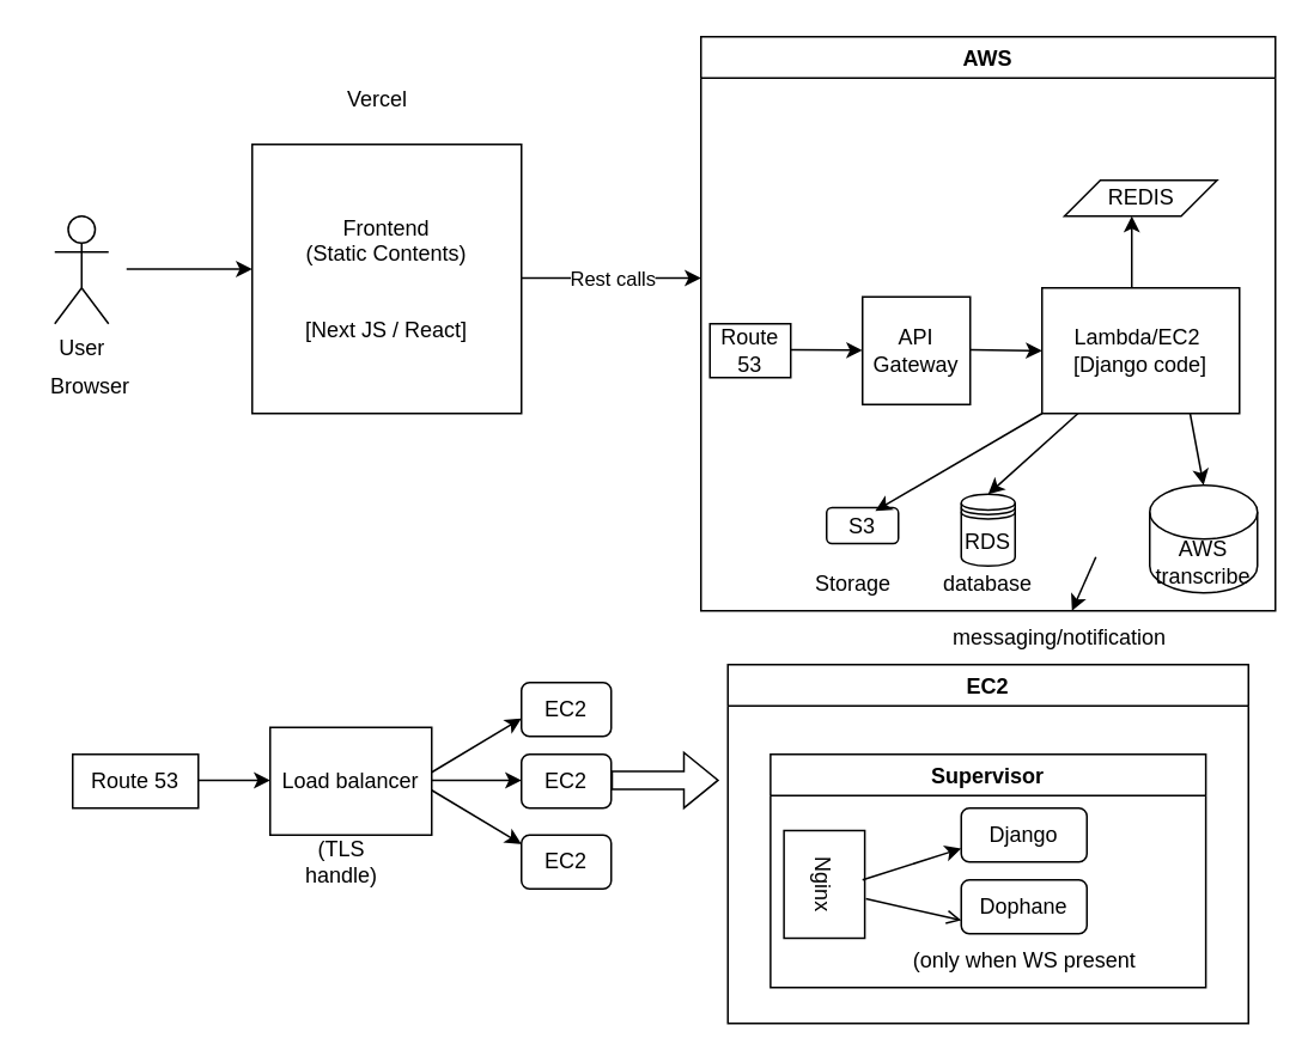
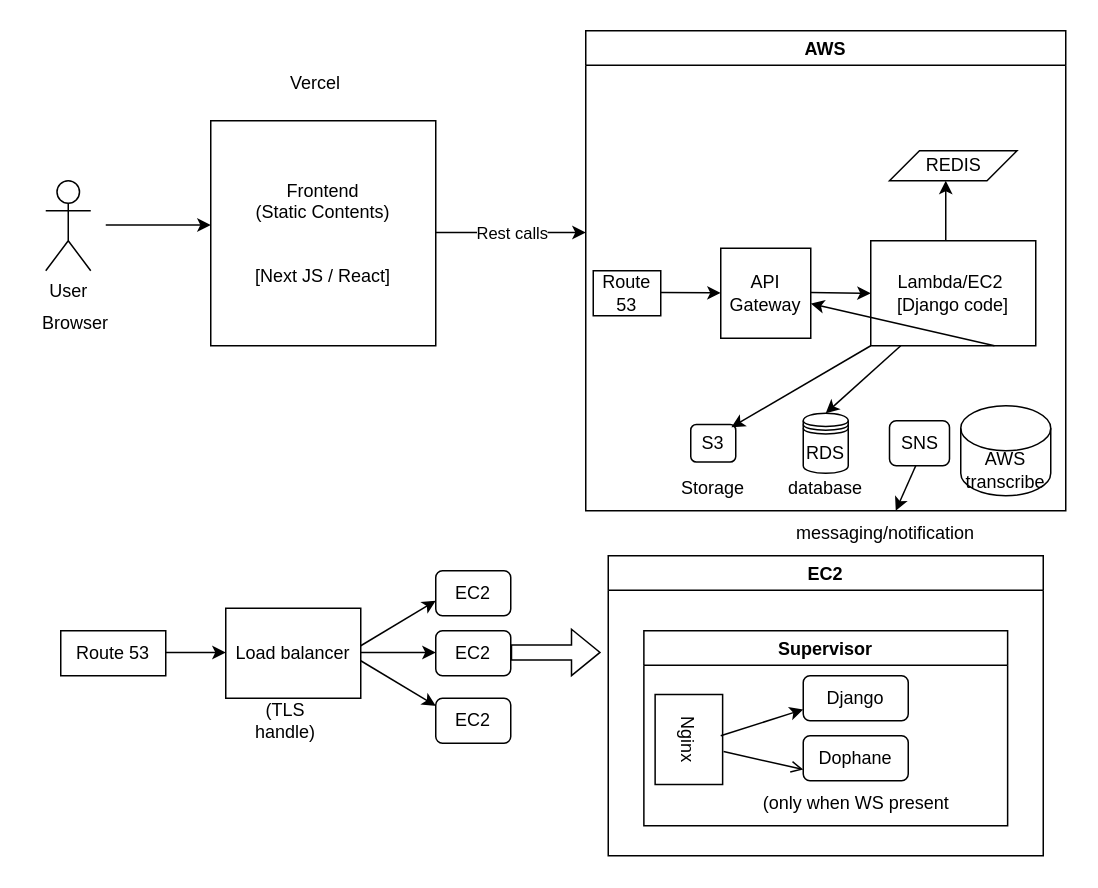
  <mxCell id="0" />
  <mxCell id="1" parent="0" />
  <mxCell id="2" value="User&lt;br&gt;" style="shape=umlActor;verticalLabelPosition=bottom;verticalAlign=top;html=1;outlineConnect=0;" vertex="1" parent="1"><mxGeometry x="30" y="120" width="30" height="60" as="geometry" /></mxCell>
  <mxCell id="3" value="" style="endArrow=classic;html=1;rounded=0;" edge="1" parent="1"><mxGeometry width="50" height="50" relative="1" as="geometry"><mxPoint x="70" y="149.5" as="sourcePoint" /><mxPoint x="140" y="149.5" as="targetPoint" /></mxGeometry></mxCell>
  <mxCell id="4" value="Browser" style="text;html=1;strokeColor=none;fillColor=none;align=center;verticalAlign=middle;whiteSpace=wrap;rounded=0;" vertex="1" parent="1"><mxGeometry x="20" y="200" width="60" height="30" as="geometry" /></mxCell>
  <mxCell id="5" value="Frontend&lt;br&gt;(Static Contents)&lt;br&gt;&lt;br&gt;&lt;br&gt;[Next JS / React]&lt;br&gt;" style="whiteSpace=wrap;html=1;aspect=fixed;" vertex="1" parent="1"><mxGeometry x="140" y="80" width="150" height="150" as="geometry" /></mxCell>
  <mxCell id="6" value="Vercel" style="text;html=1;strokeColor=none;fillColor=none;align=center;verticalAlign=middle;whiteSpace=wrap;rounded=0;" vertex="1" parent="1"><mxGeometry x="180" y="40" width="60" height="30" as="geometry" /></mxCell>
  <mxCell id="7" value="" style="endArrow=classic;html=1;rounded=0;" edge="1" parent="1"><mxGeometry relative="1" as="geometry"><mxPoint x="290" y="154.5" as="sourcePoint" /><mxPoint x="390" y="154.5" as="targetPoint" /></mxGeometry></mxCell>
  <mxCell id="8" value="Rest calls" style="edgeLabel;resizable=0;html=1;align=center;verticalAlign=middle;" connectable="0" vertex="1" parent="7"><mxGeometry relative="1" as="geometry" /></mxCell>
  <mxCell id="9" value="AWS" style="swimlane;" vertex="1" parent="1"><mxGeometry x="390" y="20" width="320" height="320" as="geometry" /></mxCell>
  <mxCell id="10" value="Route 53" style="rounded=0;whiteSpace=wrap;html=1;" vertex="1" parent="9"><mxGeometry x="5" y="160" width="45" height="30" as="geometry" /></mxCell>
  <mxCell id="11" value="" style="endArrow=classic;html=1;rounded=0;" edge="1" parent="9" target="12"><mxGeometry width="50" height="50" relative="1" as="geometry"><mxPoint x="50" y="174.5" as="sourcePoint" /><mxPoint x="80" y="175" as="targetPoint" /></mxGeometry></mxCell>
  <mxCell id="12" value="API Gateway" style="rounded=0;whiteSpace=wrap;html=1;" vertex="1" parent="9"><mxGeometry x="90" y="145" width="60" height="60" as="geometry" /></mxCell>
  <mxCell id="13" value="" style="endArrow=classic;html=1;rounded=0;" edge="1" parent="9"><mxGeometry width="50" height="50" relative="1" as="geometry"><mxPoint x="150" y="174.5" as="sourcePoint" /><mxPoint x="190" y="175" as="targetPoint" /></mxGeometry></mxCell>
  <mxCell id="14" value="Lambda/EC2&amp;nbsp;&lt;br&gt;[Django code]" style="rounded=0;whiteSpace=wrap;html=1;" vertex="1" parent="9"><mxGeometry x="190" y="140" width="110" height="70" as="geometry" /></mxCell>
  <mxCell id="15" value="" style="endArrow=classic;html=1;rounded=0;" edge="1" parent="9"><mxGeometry width="50" height="50" relative="1" as="geometry"><mxPoint x="240" y="140" as="sourcePoint" /><mxPoint x="240" y="100" as="targetPoint" /></mxGeometry></mxCell>
  <mxCell id="16" value="AWS transcribe" style="shape=cylinder3;whiteSpace=wrap;html=1;boundedLbl=1;backgroundOutline=1;size=15;" vertex="1" parent="9"><mxGeometry x="250" y="250" width="60" height="60" as="geometry" /></mxCell>
  <mxCell id="17" value="REDIS" style="shape=parallelogram;perimeter=parallelogramPerimeter;whiteSpace=wrap;html=1;fixedSize=1;" vertex="1" parent="9"><mxGeometry x="202.5" y="80" width="85" height="20" as="geometry" /></mxCell>
- <mxCell id="18" value="" style="endArrow=classic;html=1;rounded=0;entryX=0.5;entryY=0;entryDx=0;entryDy=0;entryPerimeter=0;exitX=0.75;exitY=1;exitDx=0;exitDy=0;" edge="1" parent="9" source="14" target="16"><mxGeometry width="50" height="50" relative="1" as="geometry"><mxPoint x="210" y="210" as="sourcePoint" /><mxPoint x="210" y="270" as="targetPoint" /></mxGeometry></mxCell>
- <mxCell id="19" value="S3" style="rounded=1;whiteSpace=wrap;html=1;" vertex="1" parent="9"><mxGeometry x="70" y="262.5" width="40" height="20" as="geometry" /></mxCell>
+ <mxCell id="18" value="" style="endArrow=classic;html=1;rounded=0;exitX=0.75;exitY=1;exitDx=0;exitDy=0;" edge="1" parent="9" source="14" target="12"><mxGeometry width="50" height="50" relative="1" as="geometry"><mxPoint x="210" y="210" as="sourcePoint" /><mxPoint x="210" y="270" as="targetPoint" /></mxGeometry></mxCell>
+ <mxCell id="19" value="S3" style="rounded=1;whiteSpace=wrap;html=1;" vertex="1" parent="9"><mxGeometry x="70" y="262.5" width="30" height="25" as="geometry" /></mxCell>
  <mxCell id="20" value="" style="endArrow=classic;html=1;rounded=0;entryX=0.855;entryY=0;entryDx=0;entryDy=4.35;entryPerimeter=0;exitX=0;exitY=1;exitDx=0;exitDy=0;" edge="1" parent="9" source="14"><mxGeometry width="50" height="50" relative="1" as="geometry"><mxPoint x="142.9" y="220" as="sourcePoint" /><mxPoint x="97.1" y="264.35" as="targetPoint" /></mxGeometry></mxCell>
+ <mxCell id="21" value="SNS" style="rounded=1;whiteSpace=wrap;html=1;" vertex="1" parent="9"><mxGeometry x="202.5" y="260" width="40" height="30" as="geometry" /></mxCell>
  <mxCell id="22" value="RDS" style="shape=datastore;whiteSpace=wrap;html=1;" vertex="1" parent="9"><mxGeometry x="145" y="255" width="30" height="40" as="geometry" /></mxCell>
  <mxCell id="23" value="" style="endArrow=classic;html=1;rounded=0;entryX=0.5;entryY=0;entryDx=0;entryDy=0;" edge="1" parent="9" target="22"><mxGeometry width="50" height="50" relative="1" as="geometry"><mxPoint x="210" y="210" as="sourcePoint" /><mxPoint x="160" y="250" as="targetPoint" /></mxGeometry></mxCell>
  <mxCell id="24" value="Storage" style="text;html=1;strokeColor=none;fillColor=none;align=center;verticalAlign=middle;whiteSpace=wrap;rounded=0;" vertex="1" parent="9"><mxGeometry x="55" y="290" width="60" height="30" as="geometry" /></mxCell>
  <mxCell id="25" value="database" style="text;html=1;strokeColor=none;fillColor=none;align=center;verticalAlign=middle;whiteSpace=wrap;rounded=0;" vertex="1" parent="9"><mxGeometry x="130" y="290" width="60" height="30" as="geometry" /></mxCell>
  <mxCell id="26" value="" style="endArrow=classic;html=1;rounded=0;" edge="1" parent="9" target="27"><mxGeometry width="50" height="50" relative="1" as="geometry"><mxPoint x="220" y="290" as="sourcePoint" /><mxPoint x="210" y="350" as="targetPoint" /></mxGeometry></mxCell>
  <mxCell id="27" value="messaging/notification" style="text;html=1;strokeColor=none;fillColor=none;align=center;verticalAlign=middle;whiteSpace=wrap;rounded=0;" vertex="1" parent="1"><mxGeometry x="560" y="340" width="60" height="30" as="geometry" /></mxCell>
  <mxCell id="28" value="Route 53" style="rounded=0;whiteSpace=wrap;html=1;" vertex="1" parent="1"><mxGeometry x="40" y="420" width="70" height="30" as="geometry" /></mxCell>
  <mxCell id="29" value="" style="endArrow=classic;html=1;rounded=0;" edge="1" parent="1"><mxGeometry width="50" height="50" relative="1" as="geometry"><mxPoint x="240" y="434.47" as="sourcePoint" /><mxPoint x="290" y="434.47" as="targetPoint" /></mxGeometry></mxCell>
  <mxCell id="30" value="" style="endArrow=classic;html=1;rounded=0;" edge="1" parent="1"><mxGeometry width="50" height="50" relative="1" as="geometry"><mxPoint x="110" y="434.47" as="sourcePoint" /><mxPoint x="150" y="434.47" as="targetPoint" /></mxGeometry></mxCell>
  <mxCell id="31" value="Load balancer" style="rounded=0;whiteSpace=wrap;html=1;" vertex="1" parent="1"><mxGeometry x="150" y="405" width="90" height="60" as="geometry" /></mxCell>
  <mxCell id="32" value="(TLS handle)" style="text;html=1;strokeColor=none;fillColor=none;align=center;verticalAlign=middle;whiteSpace=wrap;rounded=0;" vertex="1" parent="1"><mxGeometry x="160" y="465" width="60" height="30" as="geometry" /></mxCell>
  <mxCell id="33" value="" style="endArrow=classic;html=1;rounded=0;" edge="1" parent="1"><mxGeometry width="50" height="50" relative="1" as="geometry"><mxPoint x="240" y="430" as="sourcePoint" /><mxPoint x="290" y="400" as="targetPoint" /></mxGeometry></mxCell>
  <mxCell id="34" value="" style="endArrow=classic;html=1;rounded=0;" edge="1" parent="1"><mxGeometry width="50" height="50" relative="1" as="geometry"><mxPoint x="240" y="440" as="sourcePoint" /><mxPoint x="290" y="470" as="targetPoint" /></mxGeometry></mxCell>
  <mxCell id="35" value="EC2" style="rounded=1;whiteSpace=wrap;html=1;" vertex="1" parent="1"><mxGeometry x="290" y="380" width="50" height="30" as="geometry" /></mxCell>
  <mxCell id="36" value="EC2" style="rounded=1;whiteSpace=wrap;html=1;" vertex="1" parent="1"><mxGeometry x="290" y="420" width="50" height="30" as="geometry" /></mxCell>
  <mxCell id="37" value="EC2" style="rounded=1;whiteSpace=wrap;html=1;" vertex="1" parent="1"><mxGeometry x="290" y="465" width="50" height="30" as="geometry" /></mxCell>
  <mxCell id="38" value="" style="shape=flexArrow;endArrow=classic;html=1;rounded=0;" edge="1" parent="1"><mxGeometry width="50" height="50" relative="1" as="geometry"><mxPoint x="340" y="434.47" as="sourcePoint" /><mxPoint x="400" y="434.47" as="targetPoint" /></mxGeometry></mxCell>
  <mxCell id="39" value="EC2" style="swimlane;" vertex="1" parent="1"><mxGeometry x="405" y="370" width="290" height="200" as="geometry" /></mxCell>
  <mxCell id="40" value="Supervisor" style="swimlane;" vertex="1" parent="39"><mxGeometry x="23.75" y="50" width="242.5" height="130" as="geometry" /></mxCell>
  <mxCell id="41" value="Nginx" style="rounded=0;whiteSpace=wrap;html=1;rotation=90;" vertex="1" parent="40"><mxGeometry y="50" width="60" height="45" as="geometry" /></mxCell>
  <mxCell id="42" value="Django" style="rounded=1;whiteSpace=wrap;html=1;" vertex="1" parent="40"><mxGeometry x="106.25" y="30" width="70" height="30" as="geometry" /></mxCell>
  <mxCell id="43" value="Dophane" style="rounded=1;whiteSpace=wrap;html=1;" vertex="1" parent="40"><mxGeometry x="106.25" y="70" width="70" height="30" as="geometry" /></mxCell>
  <mxCell id="44" value="" style="endArrow=classic;html=1;rounded=0;entryX=0;entryY=0.75;entryDx=0;entryDy=0;" edge="1" parent="40" target="42"><mxGeometry width="50" height="50" relative="1" as="geometry"><mxPoint x="51.25" y="70" as="sourcePoint" /><mxPoint x="101.25" y="50" as="targetPoint" /></mxGeometry></mxCell>
  <mxCell id="45" value="(only when WS present" style="text;html=1;strokeColor=none;fillColor=none;align=center;verticalAlign=middle;whiteSpace=wrap;rounded=0;" vertex="1" parent="40"><mxGeometry x="70.94" y="100" width="140.62" height="30" as="geometry" /></mxCell>
  <mxCell id="46" value="" style="endArrow=open;html=1;rounded=0;entryX=0;entryY=0.75;entryDx=0;entryDy=0;exitX=0.634;exitY=-0.014;exitDx=0;exitDy=0;exitPerimeter=0;" edge="1" parent="40" source="41" target="43"><mxGeometry width="50" height="50" relative="1" as="geometry"><mxPoint x="61.25" y="80" as="sourcePoint" /><mxPoint x="111.25" y="60" as="targetPoint" /></mxGeometry></mxCell>
